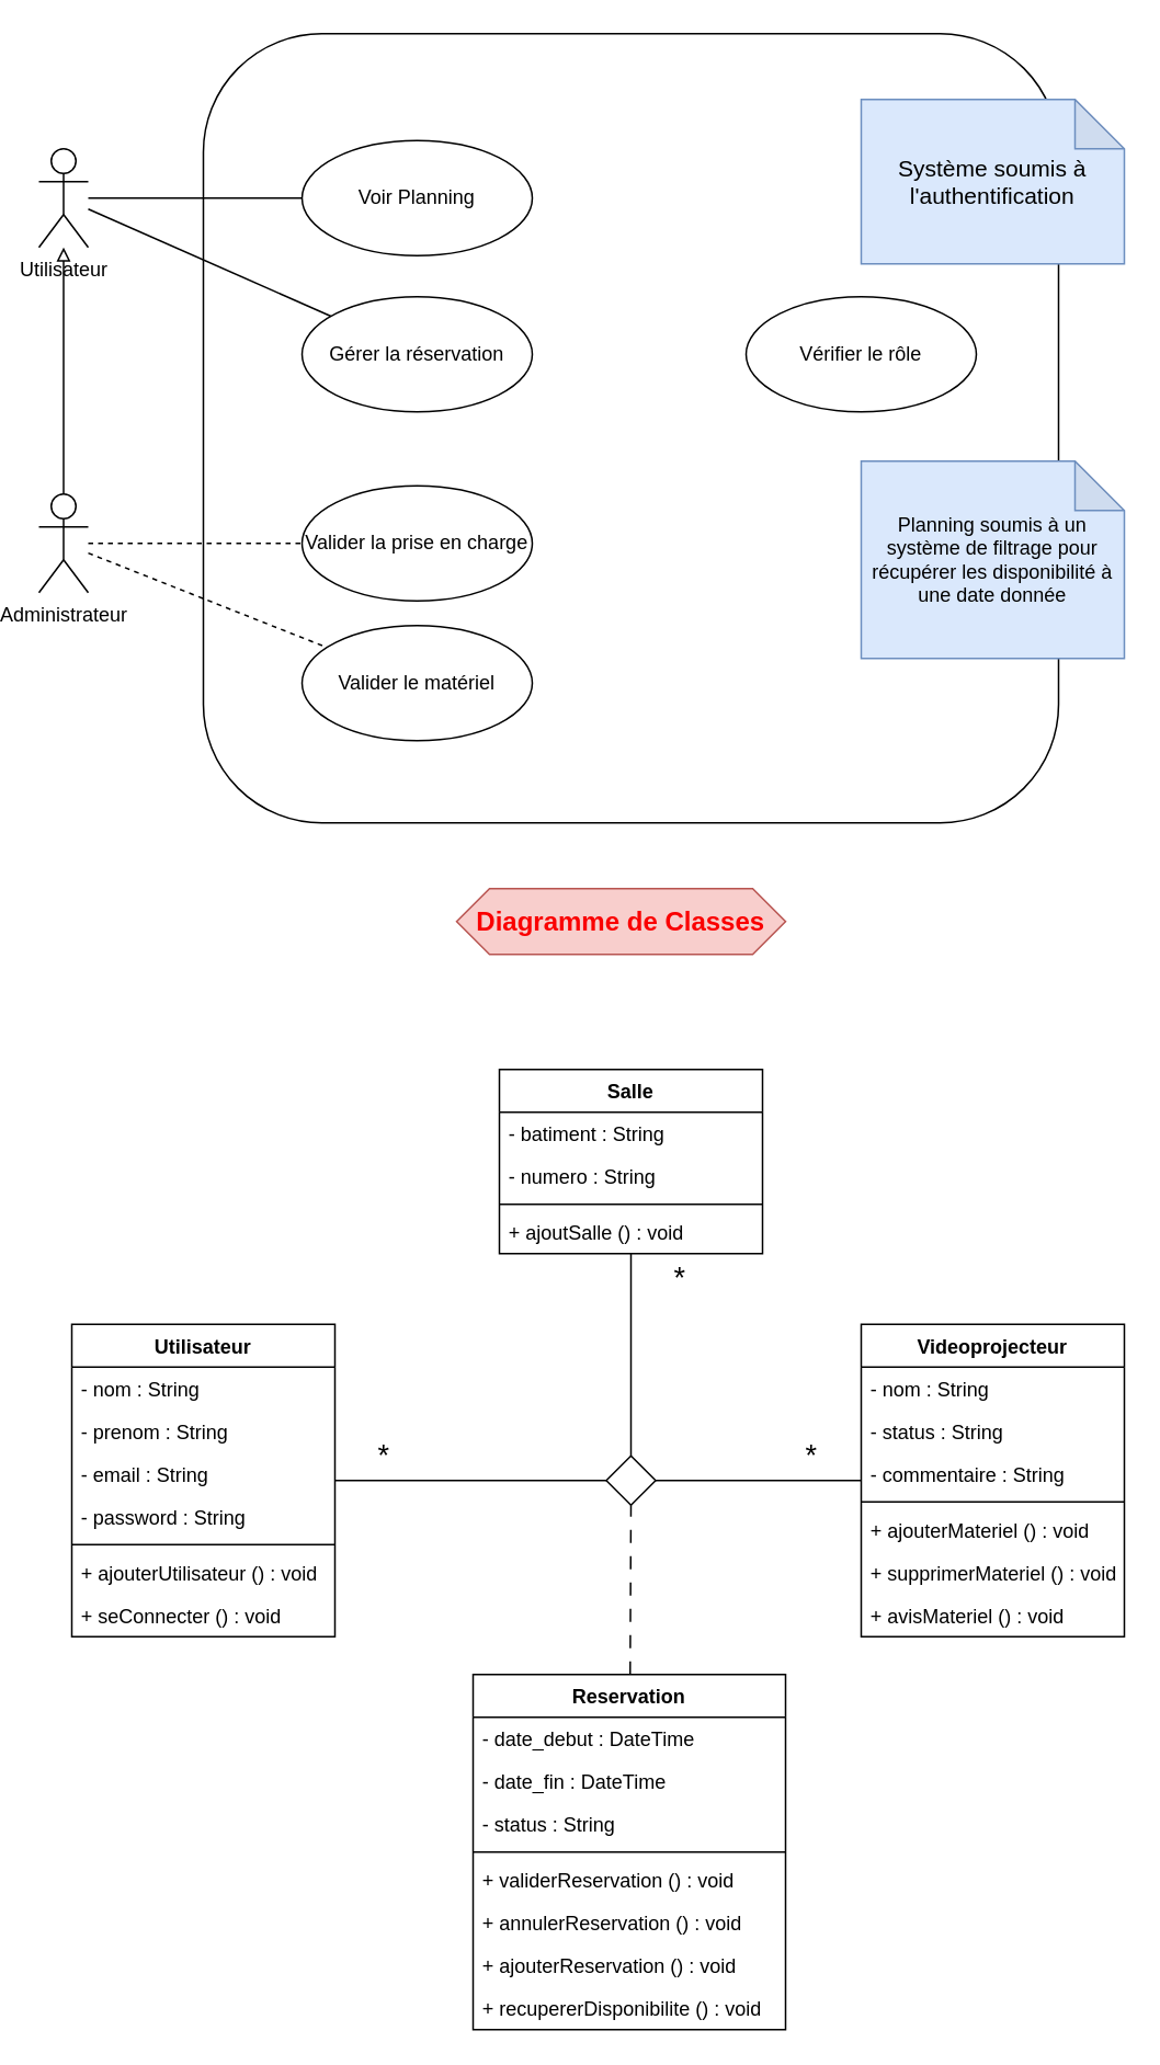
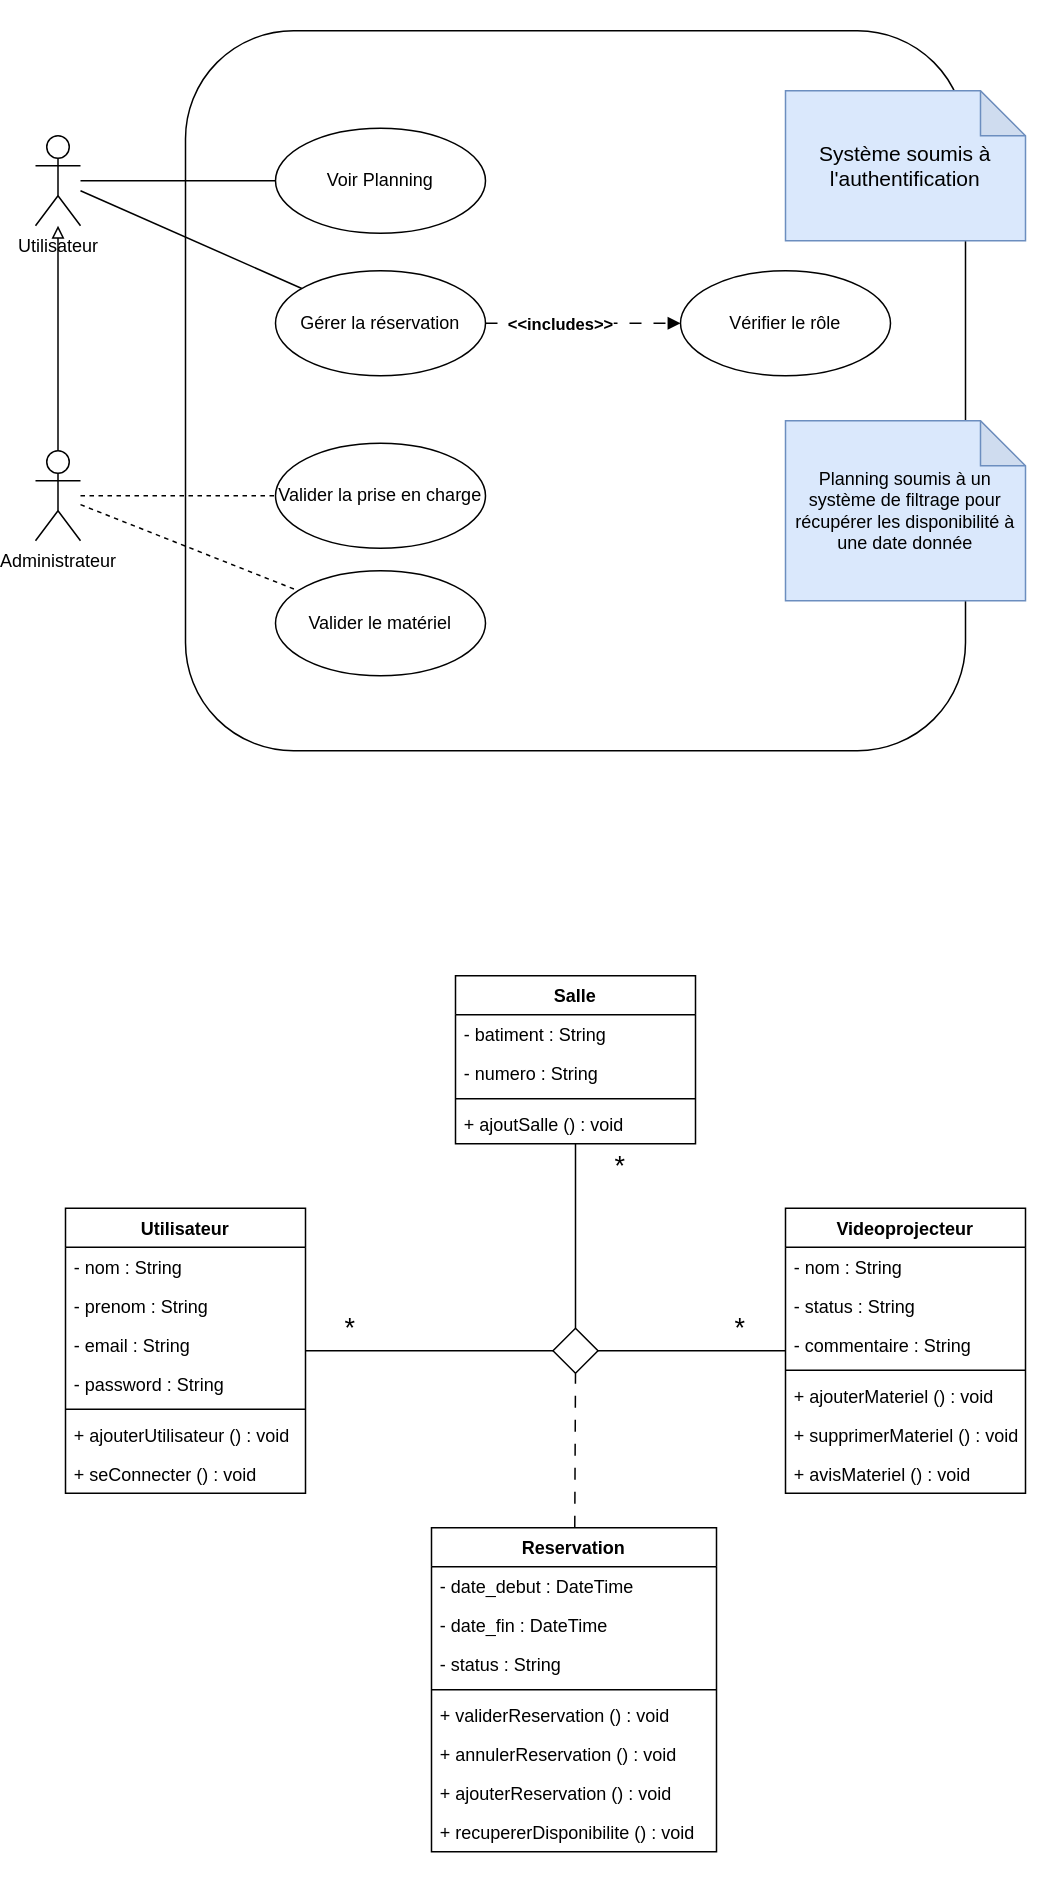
  <mxCell id="0" />
  <mxCell id="1" parent="0" />
  <mxCell id="2" value="" style="rounded=1;whiteSpace=wrap;html=1;" vertex="1" parent="1"><mxGeometry x="120" y="20" width="520" height="480" as="geometry" /></mxCell>
  <mxCell id="3" style="rounded=0;orthogonalLoop=1;jettySize=auto;html=1;endArrow=none;startFill=0;" edge="1" parent="1" source="5" target="10"><mxGeometry relative="1" as="geometry" /></mxCell>
  <mxCell id="4" style="rounded=0;orthogonalLoop=1;jettySize=auto;html=1;endArrow=none;startFill=0;" edge="1" parent="1" source="5" target="14"><mxGeometry relative="1" as="geometry" /></mxCell>
  <mxCell id="5" value="Utilisateur" style="shape=umlActor;verticalLabelPosition=bottom;verticalAlign=top;html=1;outlineConnect=0;" vertex="1" parent="1"><mxGeometry x="20" y="90" width="30" height="60" as="geometry" /></mxCell>
  <mxCell id="6" style="edgeStyle=orthogonalEdgeStyle;rounded=0;orthogonalLoop=1;jettySize=auto;html=1;endArrow=block;endFill=0;" edge="1" parent="1" source="9" target="5"><mxGeometry relative="1" as="geometry" /></mxCell>
  <mxCell id="7" style="edgeStyle=orthogonalEdgeStyle;rounded=0;orthogonalLoop=1;jettySize=auto;html=1;endArrow=none;startFill=0;dashed=1;" edge="1" parent="1" source="9" target="15"><mxGeometry relative="1" as="geometry" /></mxCell>
  <mxCell id="8" style="rounded=0;orthogonalLoop=1;jettySize=auto;html=1;endArrow=none;startFill=0;dashed=1;" edge="1" parent="1" source="9" target="17"><mxGeometry relative="1" as="geometry" /></mxCell>
  <mxCell id="9" value="Administrateur" style="shape=umlActor;verticalLabelPosition=bottom;verticalAlign=top;html=1;outlineConnect=0;" vertex="1" parent="1"><mxGeometry x="20" y="300" width="30" height="60" as="geometry" /></mxCell>
  <mxCell id="10" value="Voir Planning" style="ellipse;whiteSpace=wrap;html=1;" vertex="1" parent="1"><mxGeometry x="180" y="85" width="140" height="70" as="geometry" /></mxCell>
  <mxCell id="11" value="&lt;font style=&quot;font-size: 14px;&quot;&gt;Système soumis à l'authentification&lt;/font&gt;" style="shape=note;whiteSpace=wrap;html=1;backgroundOutline=1;darkOpacity=0.05;fillColor=#dae8fc;strokeColor=#6c8ebf;" vertex="1" parent="1"><mxGeometry x="520" y="60" width="160" height="100" as="geometry" /></mxCell>
+ <mxCell id="12" style="edgeStyle=orthogonalEdgeStyle;rounded=0;orthogonalLoop=1;jettySize=auto;html=1;endArrow=block;endFill=1;dashed=1;dashPattern=8 8;" edge="1" parent="1" source="14" target="16"><mxGeometry relative="1" as="geometry" /></mxCell>
+ <mxCell id="13" value="&lt;b&gt;&amp;lt;&amp;lt;includes&amp;gt;&amp;gt;&lt;/b&gt;" style="edgeLabel;html=1;align=center;verticalAlign=middle;resizable=0;points=[];" vertex="1" connectable="0" parent="12"><mxGeometry x="-0.246" relative="1" as="geometry"><mxPoint as="offset" /></mxGeometry></mxCell>
  <mxCell id="14" value="Gérer la réservation" style="ellipse;whiteSpace=wrap;html=1;" vertex="1" parent="1"><mxGeometry x="180" y="180" width="140" height="70" as="geometry" /></mxCell>
  <mxCell id="15" value="Valider la prise en charge" style="ellipse;whiteSpace=wrap;html=1;" vertex="1" parent="1"><mxGeometry x="180" y="295" width="140" height="70" as="geometry" /></mxCell>
  <mxCell id="16" value="Vérifier le rôle" style="ellipse;whiteSpace=wrap;html=1;" vertex="1" parent="1"><mxGeometry x="450" y="180" width="140" height="70" as="geometry" /></mxCell>
  <mxCell id="17" value="Valider le matériel" style="ellipse;whiteSpace=wrap;html=1;" vertex="1" parent="1"><mxGeometry x="180" y="380" width="140" height="70" as="geometry" /></mxCell>
  <mxCell id="18" value="Planning soumis à un système de filtrage pour récupérer les disponibilité à une date donnée" style="shape=note;whiteSpace=wrap;html=1;backgroundOutline=1;darkOpacity=0.05;fillColor=#dae8fc;strokeColor=#6c8ebf;" vertex="1" parent="1"><mxGeometry x="520" y="280" width="160" height="120" as="geometry" /></mxCell>
- <mxCell id="19" value="&lt;font style=&quot;font-size: 16px; color: light-dark(rgb(250, 0, 0), rgb(237, 237, 237));&quot;&gt;&lt;b&gt;Diagramme de Classes&lt;/b&gt;&lt;/font&gt;" style="shape=hexagon;perimeter=hexagonPerimeter2;whiteSpace=wrap;html=1;fixedSize=1;fillColor=#f8cecc;strokeColor=#b85450;" vertex="1" parent="1"><mxGeometry x="274" y="540" width="200" height="40" as="geometry" /></mxCell>
  <mxCell id="20" value="Utilisateur" style="swimlane;fontStyle=1;align=center;verticalAlign=top;childLayout=stackLayout;horizontal=1;startSize=26;horizontalStack=0;resizeParent=1;resizeParentMax=0;resizeLast=0;collapsible=1;marginBottom=0;whiteSpace=wrap;html=1;" vertex="1" parent="1"><mxGeometry x="40" y="805" width="160" height="190" as="geometry" /></mxCell>
  <mxCell id="21" value="- nom : String" style="text;strokeColor=none;fillColor=none;align=left;verticalAlign=top;spacingLeft=4;spacingRight=4;overflow=hidden;rotatable=0;points=[[0,0.5],[1,0.5]];portConstraint=eastwest;whiteSpace=wrap;html=1;" vertex="1" parent="20"><mxGeometry y="26" width="160" height="26" as="geometry" /></mxCell>
  <mxCell id="22" value="- prenom : String" style="text;strokeColor=none;fillColor=none;align=left;verticalAlign=top;spacingLeft=4;spacingRight=4;overflow=hidden;rotatable=0;points=[[0,0.5],[1,0.5]];portConstraint=eastwest;whiteSpace=wrap;html=1;" vertex="1" parent="20"><mxGeometry y="52" width="160" height="26" as="geometry" /></mxCell>
  <mxCell id="23" value="- email : String" style="text;strokeColor=none;fillColor=none;align=left;verticalAlign=top;spacingLeft=4;spacingRight=4;overflow=hidden;rotatable=0;points=[[0,0.5],[1,0.5]];portConstraint=eastwest;whiteSpace=wrap;html=1;" vertex="1" parent="20"><mxGeometry y="78" width="160" height="26" as="geometry" /></mxCell>
  <mxCell id="24" value="- password : String" style="text;strokeColor=none;fillColor=none;align=left;verticalAlign=top;spacingLeft=4;spacingRight=4;overflow=hidden;rotatable=0;points=[[0,0.5],[1,0.5]];portConstraint=eastwest;whiteSpace=wrap;html=1;" vertex="1" parent="20"><mxGeometry y="104" width="160" height="26" as="geometry" /></mxCell>
  <mxCell id="25" value="" style="line;strokeWidth=1;fillColor=none;align=left;verticalAlign=middle;spacingTop=-1;spacingLeft=3;spacingRight=3;rotatable=0;labelPosition=right;points=[];portConstraint=eastwest;strokeColor=inherit;" vertex="1" parent="20"><mxGeometry y="130" width="160" height="8" as="geometry" /></mxCell>
  <mxCell id="26" value="+ ajouterUtilisateur () : void" style="text;strokeColor=none;fillColor=none;align=left;verticalAlign=top;spacingLeft=4;spacingRight=4;overflow=hidden;rotatable=0;points=[[0,0.5],[1,0.5]];portConstraint=eastwest;whiteSpace=wrap;html=1;" vertex="1" parent="20"><mxGeometry y="138" width="160" height="26" as="geometry" /></mxCell>
  <mxCell id="27" value="+ seConnecter () : void" style="text;strokeColor=none;fillColor=none;align=left;verticalAlign=top;spacingLeft=4;spacingRight=4;overflow=hidden;rotatable=0;points=[[0,0.5],[1,0.5]];portConstraint=eastwest;whiteSpace=wrap;html=1;" vertex="1" parent="20"><mxGeometry y="164" width="160" height="26" as="geometry" /></mxCell>
  <mxCell id="28" style="rounded=0;orthogonalLoop=1;jettySize=auto;html=1;endArrow=none;startFill=0;dashed=1;dashPattern=8 8;entryX=0.5;entryY=1;entryDx=0;entryDy=0;" edge="1" parent="1" source="29" target="54"><mxGeometry relative="1" as="geometry"><mxPoint x="380" y="930" as="targetPoint" /></mxGeometry></mxCell>
  <mxCell id="29" value="Reservation" style="swimlane;fontStyle=1;align=center;verticalAlign=top;childLayout=stackLayout;horizontal=1;startSize=26;horizontalStack=0;resizeParent=1;resizeParentMax=0;resizeLast=0;collapsible=1;marginBottom=0;whiteSpace=wrap;html=1;" vertex="1" parent="1"><mxGeometry x="284" y="1018" width="190" height="216" as="geometry" /></mxCell>
  <mxCell id="30" value="- date_debut : DateTime" style="text;strokeColor=none;fillColor=none;align=left;verticalAlign=top;spacingLeft=4;spacingRight=4;overflow=hidden;rotatable=0;points=[[0,0.5],[1,0.5]];portConstraint=eastwest;whiteSpace=wrap;html=1;" vertex="1" parent="29"><mxGeometry y="26" width="190" height="26" as="geometry" /></mxCell>
  <mxCell id="31" value="- date_fin : DateTime" style="text;strokeColor=none;fillColor=none;align=left;verticalAlign=top;spacingLeft=4;spacingRight=4;overflow=hidden;rotatable=0;points=[[0,0.5],[1,0.5]];portConstraint=eastwest;whiteSpace=wrap;html=1;" vertex="1" parent="29"><mxGeometry y="52" width="190" height="26" as="geometry" /></mxCell>
  <mxCell id="32" value="- status : String" style="text;strokeColor=none;fillColor=none;align=left;verticalAlign=top;spacingLeft=4;spacingRight=4;overflow=hidden;rotatable=0;points=[[0,0.5],[1,0.5]];portConstraint=eastwest;whiteSpace=wrap;html=1;" vertex="1" parent="29"><mxGeometry y="78" width="190" height="26" as="geometry" /></mxCell>
  <mxCell id="33" value="" style="line;strokeWidth=1;fillColor=none;align=left;verticalAlign=middle;spacingTop=-1;spacingLeft=3;spacingRight=3;rotatable=0;labelPosition=right;points=[];portConstraint=eastwest;strokeColor=inherit;" vertex="1" parent="29"><mxGeometry y="104" width="190" height="8" as="geometry" /></mxCell>
  <mxCell id="34" value="+ validerReservation () : void" style="text;strokeColor=none;fillColor=none;align=left;verticalAlign=top;spacingLeft=4;spacingRight=4;overflow=hidden;rotatable=0;points=[[0,0.5],[1,0.5]];portConstraint=eastwest;whiteSpace=wrap;html=1;" vertex="1" parent="29"><mxGeometry y="112" width="190" height="26" as="geometry" /></mxCell>
  <mxCell id="35" value="+ annulerReservation () : void" style="text;strokeColor=none;fillColor=none;align=left;verticalAlign=top;spacingLeft=4;spacingRight=4;overflow=hidden;rotatable=0;points=[[0,0.5],[1,0.5]];portConstraint=eastwest;whiteSpace=wrap;html=1;" vertex="1" parent="29"><mxGeometry y="138" width="190" height="26" as="geometry" /></mxCell>
  <mxCell id="36" value="+ ajouterReservation () : void" style="text;strokeColor=none;fillColor=none;align=left;verticalAlign=top;spacingLeft=4;spacingRight=4;overflow=hidden;rotatable=0;points=[[0,0.5],[1,0.5]];portConstraint=eastwest;whiteSpace=wrap;html=1;" vertex="1" parent="29"><mxGeometry y="164" width="190" height="26" as="geometry" /></mxCell>
  <mxCell id="37" value="+ recupererDisponibilite () : void&amp;nbsp;" style="text;strokeColor=none;fillColor=none;align=left;verticalAlign=top;spacingLeft=4;spacingRight=4;overflow=hidden;rotatable=0;points=[[0,0.5],[1,0.5]];portConstraint=eastwest;whiteSpace=wrap;html=1;" vertex="1" parent="29"><mxGeometry y="190" width="190" height="26" as="geometry" /></mxCell>
  <mxCell id="38" value="Videoprojecteur" style="swimlane;fontStyle=1;align=center;verticalAlign=top;childLayout=stackLayout;horizontal=1;startSize=26;horizontalStack=0;resizeParent=1;resizeParentMax=0;resizeLast=0;collapsible=1;marginBottom=0;whiteSpace=wrap;html=1;" vertex="1" parent="1"><mxGeometry x="520" y="805" width="160" height="190" as="geometry" /></mxCell>
  <mxCell id="39" value="- nom : String" style="text;strokeColor=none;fillColor=none;align=left;verticalAlign=top;spacingLeft=4;spacingRight=4;overflow=hidden;rotatable=0;points=[[0,0.5],[1,0.5]];portConstraint=eastwest;whiteSpace=wrap;html=1;" vertex="1" parent="38"><mxGeometry y="26" width="160" height="26" as="geometry" /></mxCell>
  <mxCell id="40" value="- status : String" style="text;strokeColor=none;fillColor=none;align=left;verticalAlign=top;spacingLeft=4;spacingRight=4;overflow=hidden;rotatable=0;points=[[0,0.5],[1,0.5]];portConstraint=eastwest;whiteSpace=wrap;html=1;" vertex="1" parent="38"><mxGeometry y="52" width="160" height="26" as="geometry" /></mxCell>
  <mxCell id="41" value="- commentaire : String" style="text;strokeColor=none;fillColor=none;align=left;verticalAlign=top;spacingLeft=4;spacingRight=4;overflow=hidden;rotatable=0;points=[[0,0.5],[1,0.5]];portConstraint=eastwest;whiteSpace=wrap;html=1;" vertex="1" parent="38"><mxGeometry y="78" width="160" height="26" as="geometry" /></mxCell>
  <mxCell id="42" value="" style="line;strokeWidth=1;fillColor=none;align=left;verticalAlign=middle;spacingTop=-1;spacingLeft=3;spacingRight=3;rotatable=0;labelPosition=right;points=[];portConstraint=eastwest;strokeColor=inherit;" vertex="1" parent="38"><mxGeometry y="104" width="160" height="8" as="geometry" /></mxCell>
  <mxCell id="43" value="+ ajouterMateriel () : void" style="text;strokeColor=none;fillColor=none;align=left;verticalAlign=top;spacingLeft=4;spacingRight=4;overflow=hidden;rotatable=0;points=[[0,0.5],[1,0.5]];portConstraint=eastwest;whiteSpace=wrap;html=1;" vertex="1" parent="38"><mxGeometry y="112" width="160" height="26" as="geometry" /></mxCell>
  <mxCell id="44" value="+ supprimerMateriel () : void" style="text;strokeColor=none;fillColor=none;align=left;verticalAlign=top;spacingLeft=4;spacingRight=4;overflow=hidden;rotatable=0;points=[[0,0.5],[1,0.5]];portConstraint=eastwest;whiteSpace=wrap;html=1;" vertex="1" parent="38"><mxGeometry y="138" width="160" height="26" as="geometry" /></mxCell>
  <mxCell id="45" value="+ avisMateriel () : void" style="text;strokeColor=none;fillColor=none;align=left;verticalAlign=top;spacingLeft=4;spacingRight=4;overflow=hidden;rotatable=0;points=[[0,0.5],[1,0.5]];portConstraint=eastwest;whiteSpace=wrap;html=1;" vertex="1" parent="38"><mxGeometry y="164" width="160" height="26" as="geometry" /></mxCell>
  <mxCell id="46" value="Salle" style="swimlane;fontStyle=1;align=center;verticalAlign=top;childLayout=stackLayout;horizontal=1;startSize=26;horizontalStack=0;resizeParent=1;resizeParentMax=0;resizeLast=0;collapsible=1;marginBottom=0;whiteSpace=wrap;html=1;" vertex="1" parent="1"><mxGeometry x="300" y="650" width="160" height="112" as="geometry" /></mxCell>
  <mxCell id="47" value="- batiment : String" style="text;strokeColor=none;fillColor=none;align=left;verticalAlign=top;spacingLeft=4;spacingRight=4;overflow=hidden;rotatable=0;points=[[0,0.5],[1,0.5]];portConstraint=eastwest;whiteSpace=wrap;html=1;" vertex="1" parent="46"><mxGeometry y="26" width="160" height="26" as="geometry" /></mxCell>
  <mxCell id="48" value="- numero : String" style="text;strokeColor=none;fillColor=none;align=left;verticalAlign=top;spacingLeft=4;spacingRight=4;overflow=hidden;rotatable=0;points=[[0,0.5],[1,0.5]];portConstraint=eastwest;whiteSpace=wrap;html=1;" vertex="1" parent="46"><mxGeometry y="52" width="160" height="26" as="geometry" /></mxCell>
  <mxCell id="49" value="" style="line;strokeWidth=1;fillColor=none;align=left;verticalAlign=middle;spacingTop=-1;spacingLeft=3;spacingRight=3;rotatable=0;labelPosition=right;points=[];portConstraint=eastwest;strokeColor=inherit;" vertex="1" parent="46"><mxGeometry y="78" width="160" height="8" as="geometry" /></mxCell>
  <mxCell id="50" value="+ ajoutSalle () : void" style="text;strokeColor=none;fillColor=none;align=left;verticalAlign=top;spacingLeft=4;spacingRight=4;overflow=hidden;rotatable=0;points=[[0,0.5],[1,0.5]];portConstraint=eastwest;whiteSpace=wrap;html=1;" vertex="1" parent="46"><mxGeometry y="86" width="160" height="26" as="geometry" /></mxCell>
  <mxCell id="51" style="rounded=0;orthogonalLoop=1;jettySize=auto;html=1;endArrow=none;startFill=0;" edge="1" parent="1" source="54" target="20"><mxGeometry relative="1" as="geometry" /></mxCell>
  <mxCell id="52" style="rounded=0;orthogonalLoop=1;jettySize=auto;html=1;endArrow=none;startFill=0;" edge="1" parent="1" source="54" target="38"><mxGeometry relative="1" as="geometry" /></mxCell>
  <mxCell id="53" style="rounded=0;orthogonalLoop=1;jettySize=auto;html=1;endArrow=none;startFill=0;" edge="1" parent="1" source="54" target="46"><mxGeometry relative="1" as="geometry" /></mxCell>
  <mxCell id="54" value="" style="rhombus;whiteSpace=wrap;html=1;" vertex="1" parent="1"><mxGeometry x="365" y="885" width="30" height="30" as="geometry" /></mxCell>
  <mxCell id="55" value="&lt;font style=&quot;font-size: 18px;&quot;&gt;*&lt;/font&gt;" style="text;html=1;align=center;verticalAlign=middle;whiteSpace=wrap;rounded=0;" vertex="1" parent="1"><mxGeometry x="200" y="870" width="60" height="30" as="geometry" /></mxCell>
  <mxCell id="56" value="&lt;font style=&quot;font-size: 18px;&quot;&gt;*&lt;/font&gt;" style="text;html=1;align=center;verticalAlign=middle;whiteSpace=wrap;rounded=0;" vertex="1" parent="1"><mxGeometry x="460" y="870" width="60" height="30" as="geometry" /></mxCell>
  <mxCell id="57" value="&lt;font style=&quot;font-size: 18px;&quot;&gt;*&lt;/font&gt;" style="text;html=1;align=center;verticalAlign=middle;whiteSpace=wrap;rounded=0;" vertex="1" parent="1"><mxGeometry x="380" y="762" width="60" height="30" as="geometry" /></mxCell>
